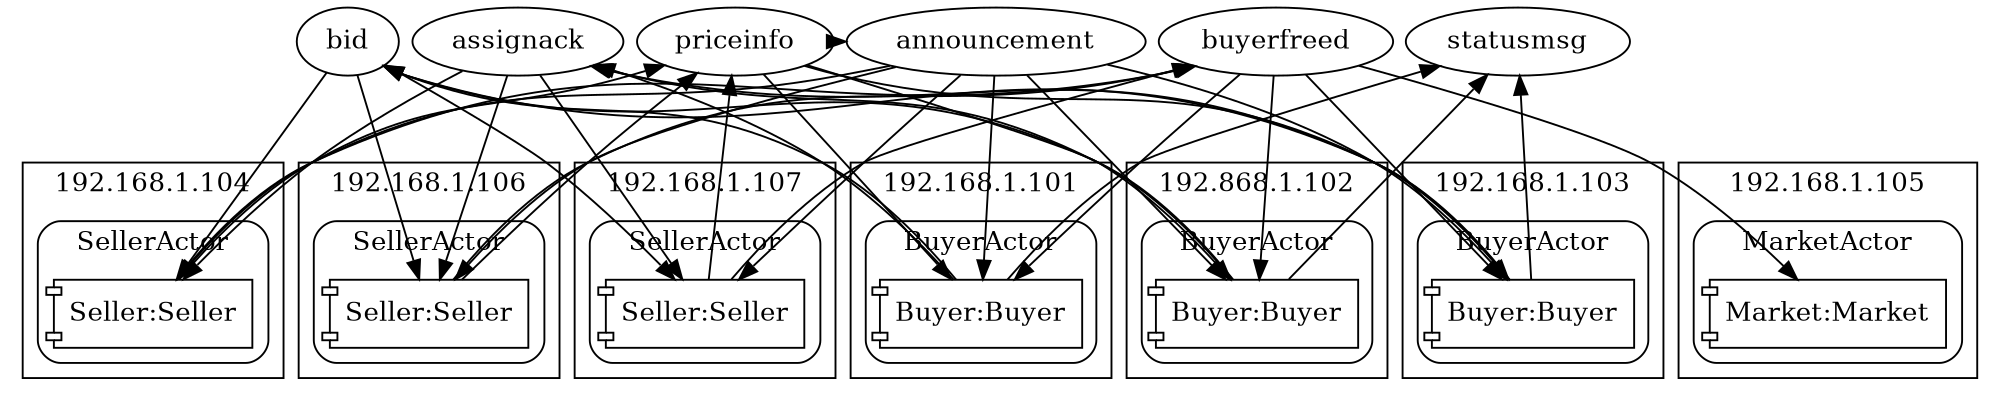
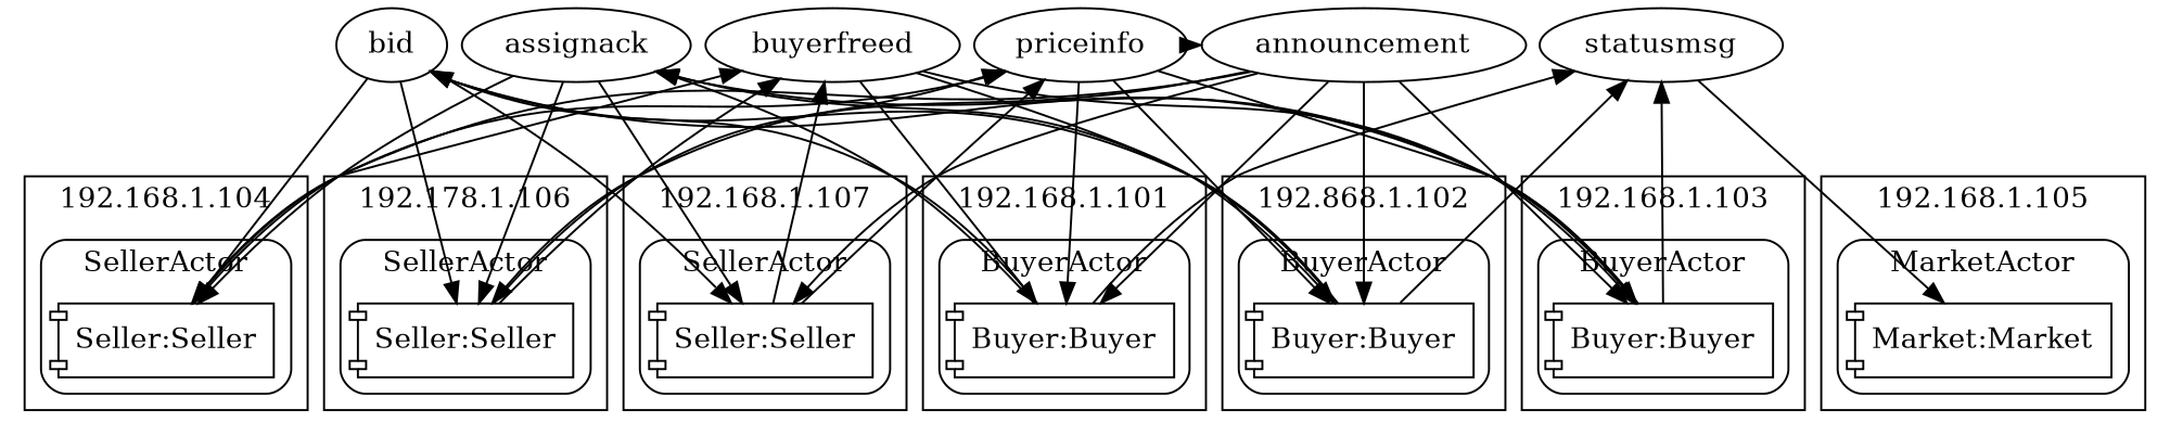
  digraph {
    fontname="DejaVu Serif"
    nodesep=0.1
    rankdir=TB
    ranksep=1.5
    node [fontname="DejaVu Serif" shape=component rank=max]
    edge [fontname="DejaVu Serif"]
    bid [shape=ellipse rank=""]
    announcement [shape=ellipse rank=""]
    buyerfreed [shape=ellipse rank=""]
    statusmsg [shape=ellipse rank=""]
    priceinfo [shape=ellipse rank=""]
    assignack [shape=ellipse rank=""]
    n7 [label="Buyer:Buyer"]
    n8 [label="Buyer:Buyer"]
    n9 [label="Buyer:Buyer"]
    n10 [label="Seller:Seller"]
    n11 [label="Seller:Seller"]
    n12 [label="Seller:Seller"]
    n13 [label="Market:Market"]
    subgraph sub_1 {
      rank=min
      bid
      announcement
      buyerfreed
      statusmsg
      priceinfo
      assignack
    }
    subgraph cluster_2 {
      label="192.168.1.101"
      rank=max
      rankdir=BT
      subgraph cluster_3 {
        label=BuyerActor
        rank=max
        rankdir=BT
        style=rounded
        n7
      }
    }
    subgraph cluster_4 {
      label="192.868.1.102"
      rank=max
      rankdir=BT
      subgraph cluster_5 {
        label=BuyerActor
        rank=max
        rankdir=BT
        style=rounded
        n8
      }
    }
    subgraph cluster_6 {
      label="192.168.1.103"
      rank=max
      rankdir=BT
      subgraph cluster_7 {
        label=BuyerActor
        rank=max
        rankdir=BT
        style=rounded
        n9
      }
    }
    subgraph cluster_8 {
      label="192.168.1.104"
      rank=max
      rankdir=BT
      subgraph cluster_9 {
        label=SellerActor
        rank=max
        rankdir=BT
        style=rounded
        n10
      }
    }
    subgraph cluster_10 {
-     label="192.168.1.106"
+     label="192.178.1.106"
      rank=max
      rankdir=BT
      subgraph cluster_11 {
        label=SellerActor
        rank=max
        rankdir=BT
        style=rounded
        n11
      }
    }
    subgraph cluster_12 {
      label="192.168.1.107"
      rank=max
      rankdir=BT
      subgraph cluster_13 {
        label=SellerActor
        rank=max
        rankdir=BT
        style=rounded
        n12
      }
    }
    subgraph cluster_14 {
      label="192.168.1.105"
      rank=max
      rankdir=BT
      subgraph cluster_15 {
        label=MarketActor
        rank=max
        rankdir=BT
        style=rounded
        n13
      }
    }
    bid -> n10
    bid -> n11
    bid -> n12
    announcement -> n7
    announcement -> n8
    announcement -> n9
    announcement -> n10
    announcement -> n11
    announcement -> n12
    buyerfreed -> n7
    buyerfreed -> n8
    buyerfreed -> n9
-   buyerfreed -> n13
+   statusmsg -> n13
    priceinfo -> announcement
    priceinfo -> n7
    priceinfo -> n8
    priceinfo -> n9
    assignack -> n10
    assignack -> n11
    assignack -> n12
    n7 -> bid
    n7 -> statusmsg
    n7 -> assignack
    n8 -> bid
    n8 -> statusmsg
    n8 -> assignack
    n9 -> bid
    n9 -> statusmsg
    n9 -> assignack
    n10 -> buyerfreed
    n10 -> priceinfo
    n11 -> buyerfreed
    n11 -> priceinfo
    n12 -> buyerfreed
    n12 -> priceinfo
  }
